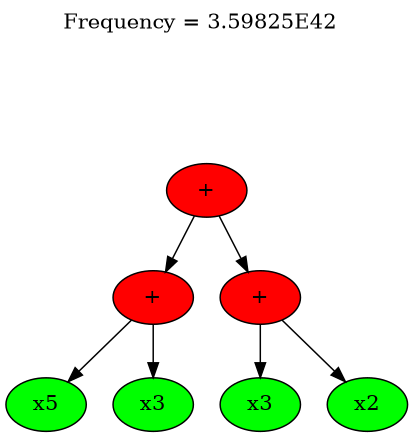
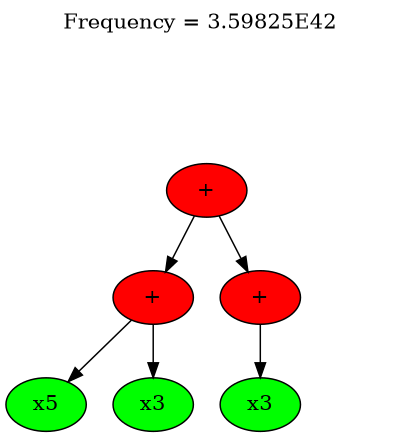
  strict digraph {
    label=<Frequency = 3.59825E42  <br/> <br/> <br/>>
    labelloc=t
    node [fillcolor="#00ff00" style=filled]
    n1 [fillcolor="#ff0000" label="+"]
    n2 [fillcolor="#ff0000" label="+"]
    n3 [fillcolor="#ff0000" label="+"]
    n4 [label=x5]
    n5 [label=x3]
    n6 [label=x3]
-   n7 [label=x2]
    n1 -> n2
    n1 -> n3
    n2 -> n4
    n2 -> n5
    n3 -> n6
-   n3 -> n7
  }
